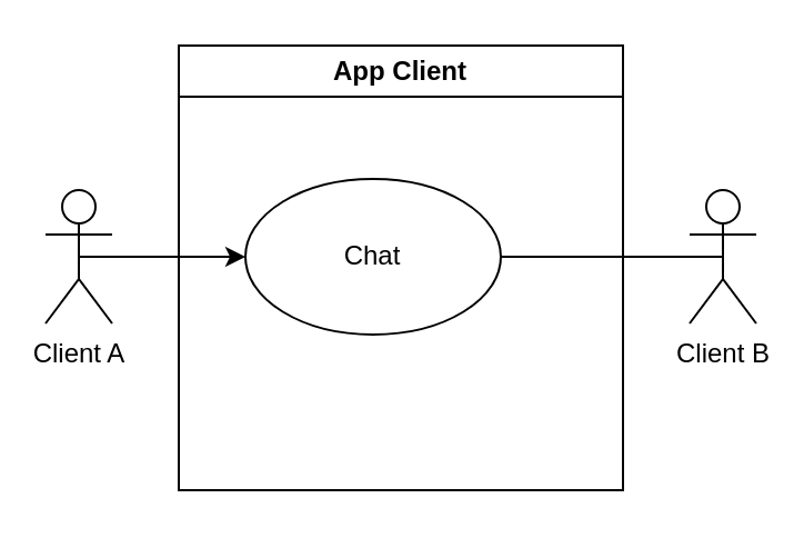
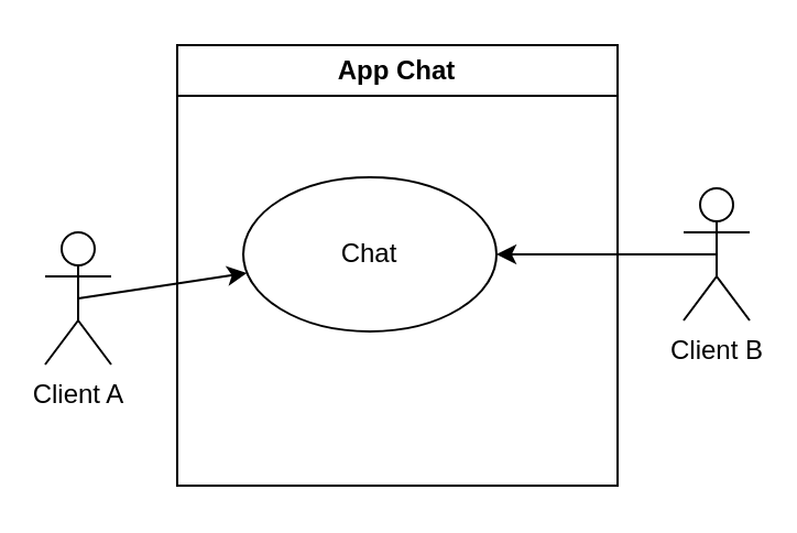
  <mxCell id="0" />
  <mxCell id="1" parent="0" />
- <mxCell id="2" value="App Client" style="swimlane;whiteSpace=wrap;html=1;" vertex="1" parent="1"><mxGeometry x="80" y="20" width="200" height="200" as="geometry" /></mxCell>
+ <mxCell id="2" value="App Chat" style="swimlane;whiteSpace=wrap;html=1;" vertex="1" parent="1"><mxGeometry x="80" y="20" width="200" height="200" as="geometry" /></mxCell>
  <mxCell id="3" value="Chat" style="ellipse;whiteSpace=wrap;html=1;" vertex="1" parent="1"><mxGeometry x="110" y="80" width="115" height="70" as="geometry" /></mxCell>
- <mxCell id="4" value="Client A" style="shape=umlActor;verticalLabelPosition=bottom;verticalAlign=top;html=1;outlineConnect=0;" vertex="1" parent="1"><mxGeometry x="20" y="85" width="30" height="60" as="geometry" /></mxCell>
+ <mxCell id="4" value="Client A" style="shape=umlActor;verticalLabelPosition=bottom;verticalAlign=top;html=1;outlineConnect=0;" vertex="1" parent="1"><mxGeometry x="20" y="105" width="30" height="60" as="geometry" /></mxCell>
  <mxCell id="5" value="Client B" style="shape=umlActor;verticalLabelPosition=bottom;verticalAlign=top;html=1;outlineConnect=0;" vertex="1" parent="1"><mxGeometry x="310" y="85" width="30" height="60" as="geometry" /></mxCell>
  <mxCell id="6" value="" style="endArrow=classic;html=1;rounded=0;exitX=0.5;exitY=0.5;exitDx=0;exitDy=0;exitPerimeter=0;" edge="1" parent="1" source="4" target="3"><mxGeometry width="50" height="50" relative="1" as="geometry"><mxPoint x="150" y="140" as="sourcePoint" /><mxPoint x="200" y="90" as="targetPoint" /></mxGeometry></mxCell>
- <mxCell id="7" value="" style="endArrow=none;html=1;rounded=0;exitX=0.5;exitY=0.5;exitDx=0;exitDy=0;exitPerimeter=0;entryX=1;entryY=0.5;entryDx=0;entryDy=0;" edge="1" parent="1" source="5" target="3"><mxGeometry width="50" height="50" relative="1" as="geometry"><mxPoint x="150" y="140" as="sourcePoint" /><mxPoint x="200" y="90" as="targetPoint" /></mxGeometry></mxCell>
+ <mxCell id="7" value="" style="endArrow=classic;html=1;rounded=0;exitX=0.5;exitY=0.5;exitDx=0;exitDy=0;exitPerimeter=0;entryX=1;entryY=0.5;entryDx=0;entryDy=0;" edge="1" parent="1" source="5" target="3"><mxGeometry width="50" height="50" relative="1" as="geometry"><mxPoint x="150" y="140" as="sourcePoint" /><mxPoint x="200" y="90" as="targetPoint" /></mxGeometry></mxCell>
